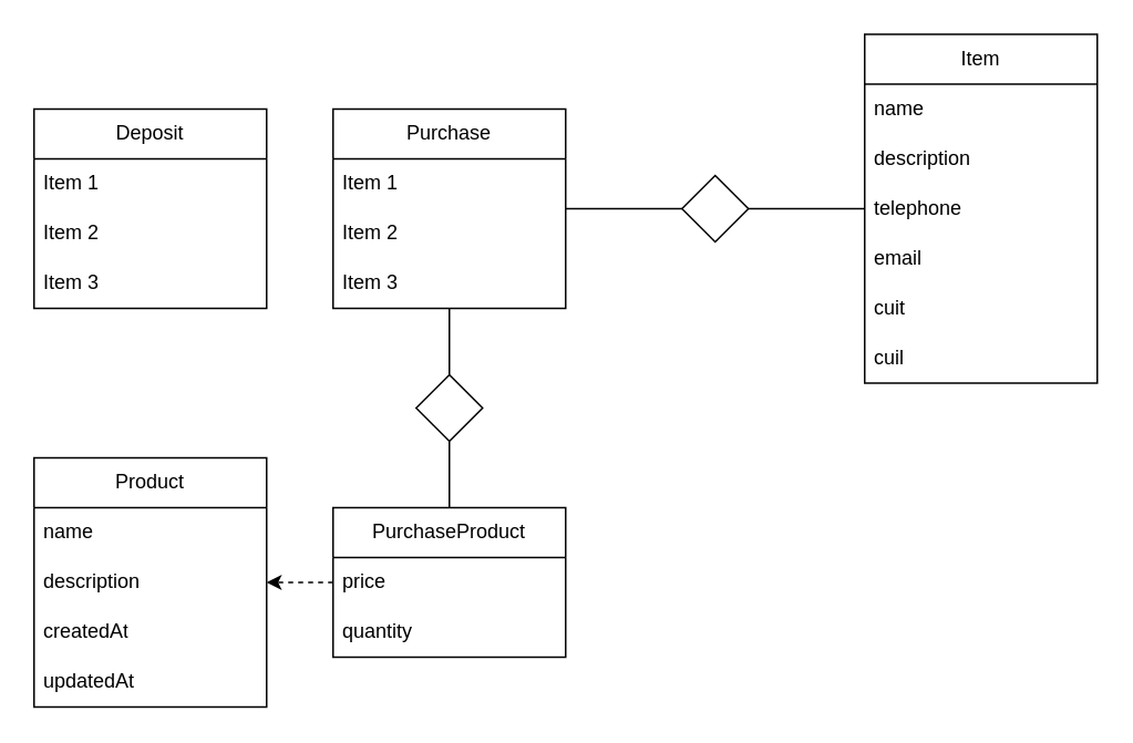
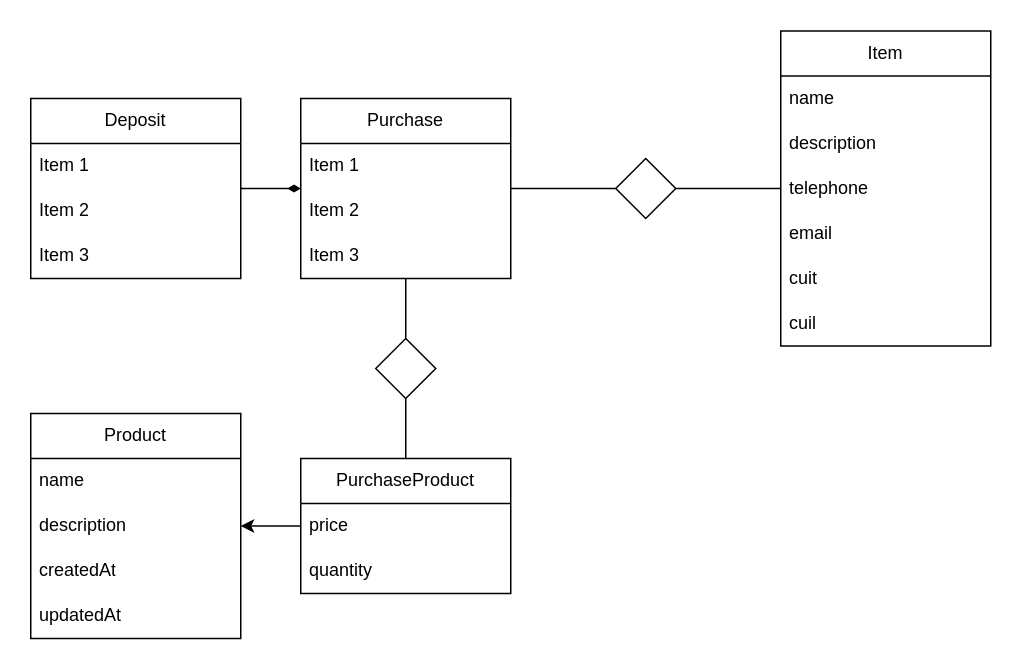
  <mxCell id="0" />
  <mxCell id="1" parent="0" />
  <mxCell id="2" value="Deposit" style="swimlane;fontStyle=0;childLayout=stackLayout;horizontal=1;startSize=30;horizontalStack=0;resizeParent=1;resizeParentMax=0;resizeLast=0;collapsible=1;marginBottom=0;whiteSpace=wrap;html=1;" vertex="1" parent="1"><mxGeometry x="20" y="65" width="140" height="120" as="geometry"><mxRectangle x="60" y="200" width="60" height="30" as="alternateBounds" /></mxGeometry></mxCell>
  <mxCell id="3" value="Item 1" style="text;strokeColor=none;fillColor=none;align=left;verticalAlign=middle;spacingLeft=4;spacingRight=4;overflow=hidden;points=[[0,0.5],[1,0.5]];portConstraint=eastwest;rotatable=0;whiteSpace=wrap;html=1;" vertex="1" parent="2"><mxGeometry y="30" width="140" height="30" as="geometry" /></mxCell>
  <mxCell id="4" value="Item 2" style="text;strokeColor=none;fillColor=none;align=left;verticalAlign=middle;spacingLeft=4;spacingRight=4;overflow=hidden;points=[[0,0.5],[1,0.5]];portConstraint=eastwest;rotatable=0;whiteSpace=wrap;html=1;" vertex="1" parent="2"><mxGeometry y="60" width="140" height="30" as="geometry" /></mxCell>
  <mxCell id="5" value="Item 3" style="text;strokeColor=none;fillColor=none;align=left;verticalAlign=middle;spacingLeft=4;spacingRight=4;overflow=hidden;points=[[0,0.5],[1,0.5]];portConstraint=eastwest;rotatable=0;whiteSpace=wrap;html=1;" vertex="1" parent="2"><mxGeometry y="90" width="140" height="30" as="geometry" /></mxCell>
+ <mxCell id="6" style="edgeStyle=orthogonalEdgeStyle;rounded=0;orthogonalLoop=1;jettySize=auto;html=1;endArrow=none;endFill=0;startArrow=diamondThin;startFill=1;" edge="1" parent="1" source="7" target="2"><mxGeometry relative="1" as="geometry" /></mxCell>
  <mxCell id="7" value="Purchase" style="swimlane;fontStyle=0;childLayout=stackLayout;horizontal=1;startSize=30;horizontalStack=0;resizeParent=1;resizeParentMax=0;resizeLast=0;collapsible=1;marginBottom=0;whiteSpace=wrap;html=1;" vertex="1" parent="1"><mxGeometry x="200" y="65" width="140" height="120" as="geometry"><mxRectangle x="280" y="200" width="60" height="30" as="alternateBounds" /></mxGeometry></mxCell>
  <mxCell id="8" value="Item 1" style="text;strokeColor=none;fillColor=none;align=left;verticalAlign=middle;spacingLeft=4;spacingRight=4;overflow=hidden;points=[[0,0.5],[1,0.5]];portConstraint=eastwest;rotatable=0;whiteSpace=wrap;html=1;" vertex="1" parent="7"><mxGeometry y="30" width="140" height="30" as="geometry" /></mxCell>
  <mxCell id="9" value="Item 2" style="text;strokeColor=none;fillColor=none;align=left;verticalAlign=middle;spacingLeft=4;spacingRight=4;overflow=hidden;points=[[0,0.5],[1,0.5]];portConstraint=eastwest;rotatable=0;whiteSpace=wrap;html=1;" vertex="1" parent="7"><mxGeometry y="60" width="140" height="30" as="geometry" /></mxCell>
  <mxCell id="10" value="Item 3" style="text;strokeColor=none;fillColor=none;align=left;verticalAlign=middle;spacingLeft=4;spacingRight=4;overflow=hidden;points=[[0,0.5],[1,0.5]];portConstraint=eastwest;rotatable=0;whiteSpace=wrap;html=1;" vertex="1" parent="7"><mxGeometry y="90" width="140" height="30" as="geometry" /></mxCell>
  <mxCell id="11" value="Item" style="swimlane;fontStyle=0;childLayout=stackLayout;horizontal=1;startSize=30;horizontalStack=0;resizeParent=1;resizeParentMax=0;resizeLast=0;collapsible=1;marginBottom=0;whiteSpace=wrap;html=1;" vertex="1" parent="1"><mxGeometry x="520" y="20" width="140" height="210" as="geometry"><mxRectangle x="420" y="200" width="60" height="30" as="alternateBounds" /></mxGeometry></mxCell>
  <mxCell id="12" value="name" style="text;strokeColor=none;fillColor=none;align=left;verticalAlign=middle;spacingLeft=4;spacingRight=4;overflow=hidden;points=[[0,0.5],[1,0.5]];portConstraint=eastwest;rotatable=0;whiteSpace=wrap;html=1;" vertex="1" parent="11"><mxGeometry y="30" width="140" height="30" as="geometry" /></mxCell>
  <mxCell id="13" value="description" style="text;strokeColor=none;fillColor=none;align=left;verticalAlign=middle;spacingLeft=4;spacingRight=4;overflow=hidden;points=[[0,0.5],[1,0.5]];portConstraint=eastwest;rotatable=0;whiteSpace=wrap;html=1;" vertex="1" parent="11"><mxGeometry y="60" width="140" height="30" as="geometry" /></mxCell>
  <mxCell id="14" value="telephone" style="text;strokeColor=none;fillColor=none;align=left;verticalAlign=middle;spacingLeft=4;spacingRight=4;overflow=hidden;points=[[0,0.5],[1,0.5]];portConstraint=eastwest;rotatable=0;whiteSpace=wrap;html=1;" vertex="1" parent="11"><mxGeometry y="90" width="140" height="30" as="geometry" /></mxCell>
  <mxCell id="15" value="email" style="text;strokeColor=none;fillColor=none;align=left;verticalAlign=middle;spacingLeft=4;spacingRight=4;overflow=hidden;points=[[0,0.5],[1,0.5]];portConstraint=eastwest;rotatable=0;whiteSpace=wrap;html=1;" vertex="1" parent="11"><mxGeometry y="120" width="140" height="30" as="geometry" /></mxCell>
  <mxCell id="16" value="cuit" style="text;strokeColor=none;fillColor=none;align=left;verticalAlign=middle;spacingLeft=4;spacingRight=4;overflow=hidden;points=[[0,0.5],[1,0.5]];portConstraint=eastwest;rotatable=0;whiteSpace=wrap;html=1;" vertex="1" parent="11"><mxGeometry y="150" width="140" height="30" as="geometry" /></mxCell>
  <mxCell id="17" value="cuil" style="text;strokeColor=none;fillColor=none;align=left;verticalAlign=middle;spacingLeft=4;spacingRight=4;overflow=hidden;points=[[0,0.5],[1,0.5]];portConstraint=eastwest;rotatable=0;whiteSpace=wrap;html=1;" vertex="1" parent="11"><mxGeometry y="180" width="140" height="30" as="geometry" /></mxCell>
  <mxCell id="18" value="" style="edgeStyle=orthogonalEdgeStyle;rounded=0;orthogonalLoop=1;jettySize=auto;html=1;endArrow=none;endFill=0;" edge="1" parent="1" source="20" target="29"><mxGeometry relative="1" as="geometry"><Array as="points"><mxPoint x="270" y="345" /><mxPoint x="270" y="345" /></Array></mxGeometry></mxCell>
- <mxCell id="19" style="edgeStyle=orthogonalEdgeStyle;rounded=0;orthogonalLoop=1;jettySize=auto;html=1;dashed=1;" edge="1" parent="1" source="20" target="23"><mxGeometry relative="1" as="geometry" /></mxCell>
+ <mxCell id="19" style="edgeStyle=orthogonalEdgeStyle;rounded=0;orthogonalLoop=1;jettySize=auto;html=1;" edge="1" parent="1" source="20" target="23"><mxGeometry relative="1" as="geometry" /></mxCell>
  <mxCell id="20" value="PurchaseProduct" style="swimlane;fontStyle=0;childLayout=stackLayout;horizontal=1;startSize=30;horizontalStack=0;resizeParent=1;resizeParentMax=0;resizeLast=0;collapsible=1;marginBottom=0;whiteSpace=wrap;html=1;" vertex="1" parent="1"><mxGeometry x="200" y="305" width="140" height="90" as="geometry"><mxRectangle x="240" y="370" width="140" height="30" as="alternateBounds" /></mxGeometry></mxCell>
  <mxCell id="21" value="price" style="text;strokeColor=none;fillColor=none;align=left;verticalAlign=middle;spacingLeft=4;spacingRight=4;overflow=hidden;points=[[0,0.5],[1,0.5]];portConstraint=eastwest;rotatable=0;whiteSpace=wrap;html=1;" vertex="1" parent="20"><mxGeometry y="30" width="140" height="30" as="geometry" /></mxCell>
  <mxCell id="22" value="quantity" style="text;strokeColor=none;fillColor=none;align=left;verticalAlign=middle;spacingLeft=4;spacingRight=4;overflow=hidden;points=[[0,0.5],[1,0.5]];portConstraint=eastwest;rotatable=0;whiteSpace=wrap;html=1;" vertex="1" parent="20"><mxGeometry y="60" width="140" height="30" as="geometry" /></mxCell>
  <mxCell id="23" value="Product" style="swimlane;fontStyle=0;childLayout=stackLayout;horizontal=1;startSize=30;horizontalStack=0;resizeParent=1;resizeParentMax=0;resizeLast=0;collapsible=1;marginBottom=0;whiteSpace=wrap;html=1;" vertex="1" parent="1"><mxGeometry x="20" y="275" width="140" height="150" as="geometry"><mxRectangle x="280" y="130" width="60" height="30" as="alternateBounds" /></mxGeometry></mxCell>
  <mxCell id="24" value="name" style="text;strokeColor=none;fillColor=none;align=left;verticalAlign=middle;spacingLeft=4;spacingRight=4;overflow=hidden;points=[[0,0.5],[1,0.5]];portConstraint=eastwest;rotatable=0;whiteSpace=wrap;html=1;" vertex="1" parent="23"><mxGeometry y="30" width="140" height="30" as="geometry" /></mxCell>
  <mxCell id="25" value="description" style="text;strokeColor=none;fillColor=none;align=left;verticalAlign=middle;spacingLeft=4;spacingRight=4;overflow=hidden;points=[[0,0.5],[1,0.5]];portConstraint=eastwest;rotatable=0;whiteSpace=wrap;html=1;" vertex="1" parent="23"><mxGeometry y="60" width="140" height="30" as="geometry" /></mxCell>
  <mxCell id="26" value="createdAt" style="text;strokeColor=none;fillColor=none;align=left;verticalAlign=middle;spacingLeft=4;spacingRight=4;overflow=hidden;points=[[0,0.5],[1,0.5]];portConstraint=eastwest;rotatable=0;whiteSpace=wrap;html=1;" vertex="1" parent="23"><mxGeometry y="90" width="140" height="30" as="geometry" /></mxCell>
  <mxCell id="27" value="updatedAt" style="text;strokeColor=none;fillColor=none;align=left;verticalAlign=middle;spacingLeft=4;spacingRight=4;overflow=hidden;points=[[0,0.5],[1,0.5]];portConstraint=eastwest;rotatable=0;whiteSpace=wrap;html=1;" vertex="1" parent="23"><mxGeometry y="120" width="140" height="30" as="geometry" /></mxCell>
  <mxCell id="28" style="edgeStyle=orthogonalEdgeStyle;rounded=0;orthogonalLoop=1;jettySize=auto;html=1;endArrow=none;endFill=0;" edge="1" parent="1" source="29" target="7"><mxGeometry relative="1" as="geometry" /></mxCell>
  <mxCell id="29" value="" style="rhombus;whiteSpace=wrap;html=1;fontStyle=0;startSize=30;" vertex="1" parent="1"><mxGeometry x="250" y="225" width="40" height="40" as="geometry" /></mxCell>
  <mxCell id="30" style="edgeStyle=orthogonalEdgeStyle;rounded=0;orthogonalLoop=1;jettySize=auto;html=1;endArrow=none;endFill=0;" edge="1" parent="1" source="31" target="7"><mxGeometry relative="1" as="geometry" /></mxCell>
  <mxCell id="31" value="" style="rhombus;whiteSpace=wrap;html=1;" vertex="1" parent="1"><mxGeometry x="410" y="105" width="40" height="40" as="geometry" /></mxCell>
  <mxCell id="32" value="" style="edgeStyle=orthogonalEdgeStyle;rounded=0;orthogonalLoop=1;jettySize=auto;html=1;endArrow=none;endFill=0;" edge="1" parent="1" source="11" target="31"><mxGeometry relative="1" as="geometry" /></mxCell>
